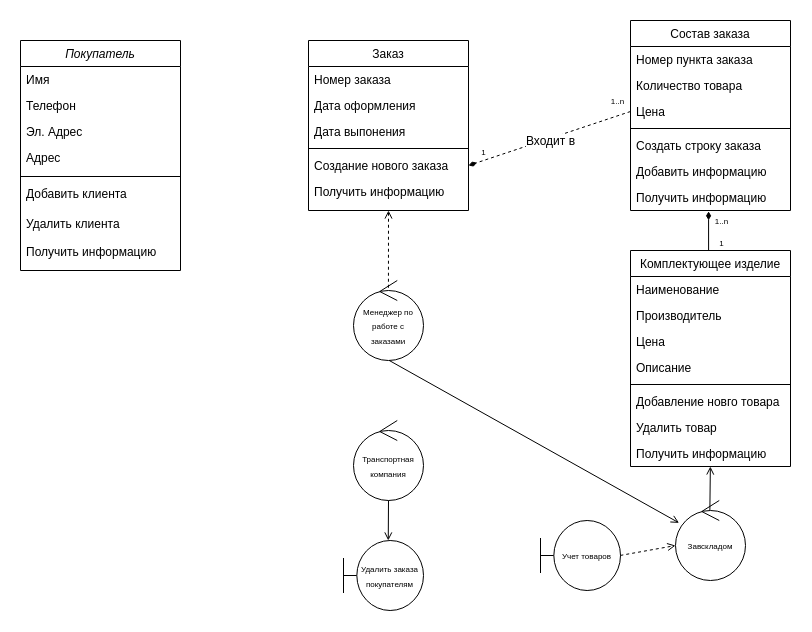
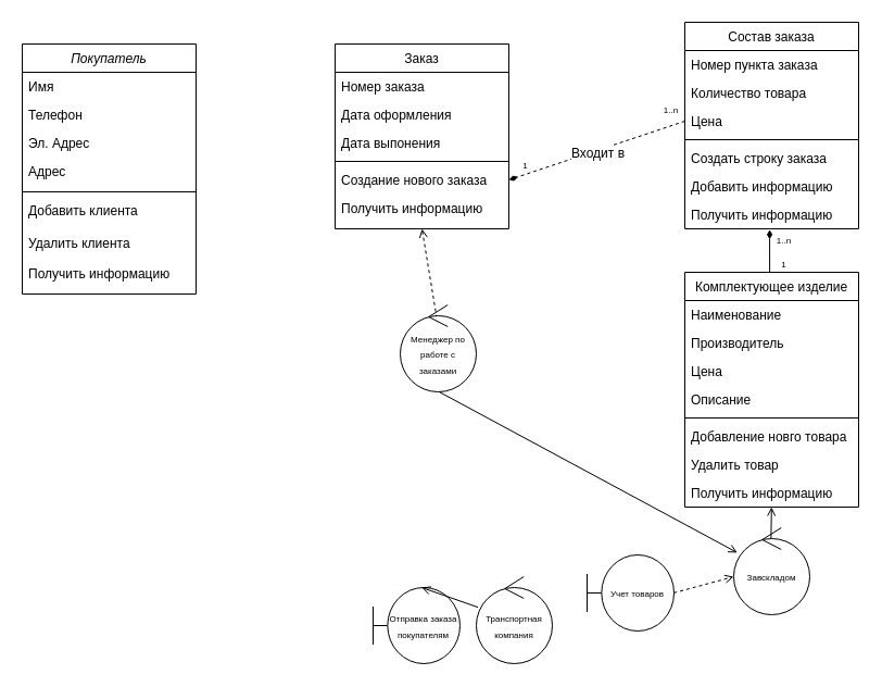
  <mxCell id="0" />
  <mxCell id="1" parent="0" />
  <mxCell id="2" value="Покупатель" style="swimlane;fontStyle=2;align=center;verticalAlign=top;childLayout=stackLayout;horizontal=1;startSize=26;horizontalStack=0;resizeParent=1;resizeLast=0;collapsible=1;marginBottom=0;rounded=0;shadow=0;strokeWidth=1;" parent="1" vertex="1"><mxGeometry x="20" y="40" width="160" height="230" as="geometry"><mxRectangle x="230" y="140" width="160" height="26" as="alternateBounds" /></mxGeometry></mxCell>
  <mxCell id="3" value="Имя" style="text;align=left;verticalAlign=top;spacingLeft=4;spacingRight=4;overflow=hidden;rotatable=0;points=[[0,0.5],[1,0.5]];portConstraint=eastwest;" parent="2" vertex="1"><mxGeometry y="26" width="160" height="26" as="geometry" /></mxCell>
  <mxCell id="4" value="Телефон" style="text;align=left;verticalAlign=top;spacingLeft=4;spacingRight=4;overflow=hidden;rotatable=0;points=[[0,0.5],[1,0.5]];portConstraint=eastwest;rounded=0;shadow=0;html=0;" parent="2" vertex="1"><mxGeometry y="52" width="160" height="26" as="geometry" /></mxCell>
  <mxCell id="5" value="Эл. Адрес" style="text;align=left;verticalAlign=top;spacingLeft=4;spacingRight=4;overflow=hidden;rotatable=0;points=[[0,0.5],[1,0.5]];portConstraint=eastwest;rounded=0;shadow=0;html=0;" parent="2" vertex="1"><mxGeometry y="78" width="160" height="26" as="geometry" /></mxCell>
  <mxCell id="6" value="Адрес" style="text;align=left;verticalAlign=top;spacingLeft=4;spacingRight=4;overflow=hidden;rotatable=0;points=[[0,0.5],[1,0.5]];portConstraint=eastwest;" parent="2" vertex="1"><mxGeometry y="104" width="160" height="28" as="geometry" /></mxCell>
  <mxCell id="7" value="" style="line;html=1;strokeWidth=1;align=left;verticalAlign=middle;spacingTop=-1;spacingLeft=3;spacingRight=3;rotatable=0;labelPosition=right;points=[];portConstraint=eastwest;" parent="2" vertex="1"><mxGeometry y="132" width="160" height="8" as="geometry" /></mxCell>
  <mxCell id="8" value="Добавить клиента" style="text;align=left;verticalAlign=top;spacingLeft=4;spacingRight=4;overflow=hidden;rotatable=0;points=[[0,0.5],[1,0.5]];portConstraint=eastwest;" parent="2" vertex="1"><mxGeometry y="140" width="160" height="30" as="geometry" /></mxCell>
  <mxCell id="9" value="Удалить клиента" style="text;align=left;verticalAlign=top;spacingLeft=4;spacingRight=4;overflow=hidden;rotatable=0;points=[[0,0.5],[1,0.5]];portConstraint=eastwest;" parent="2" vertex="1"><mxGeometry y="170" width="160" height="28" as="geometry" /></mxCell>
  <mxCell id="10" value="Получить информацию" style="text;align=left;verticalAlign=top;spacingLeft=4;spacingRight=4;overflow=hidden;rotatable=0;points=[[0,0.5],[1,0.5]];portConstraint=eastwest;" parent="2" vertex="1"><mxGeometry y="198" width="160" height="28" as="geometry" /></mxCell>
  <mxCell id="11" value="Состав заказа" style="swimlane;fontStyle=0;align=center;verticalAlign=top;childLayout=stackLayout;horizontal=1;startSize=26;horizontalStack=0;resizeParent=1;resizeLast=0;collapsible=1;marginBottom=0;rounded=0;shadow=0;strokeWidth=1;" parent="1" vertex="1"><mxGeometry x="630" y="20" width="160" height="190" as="geometry"><mxRectangle x="130" y="380" width="160" height="26" as="alternateBounds" /></mxGeometry></mxCell>
  <mxCell id="12" value="Номер пункта заказа" style="text;align=left;verticalAlign=top;spacingLeft=4;spacingRight=4;overflow=hidden;rotatable=0;points=[[0,0.5],[1,0.5]];portConstraint=eastwest;" parent="11" vertex="1"><mxGeometry y="26" width="160" height="26" as="geometry" /></mxCell>
  <mxCell id="13" value="Количество товара" style="text;align=left;verticalAlign=top;spacingLeft=4;spacingRight=4;overflow=hidden;rotatable=0;points=[[0,0.5],[1,0.5]];portConstraint=eastwest;rounded=0;shadow=0;html=0;" parent="11" vertex="1"><mxGeometry y="52" width="160" height="26" as="geometry" /></mxCell>
  <mxCell id="14" value="Цена" style="text;align=left;verticalAlign=top;spacingLeft=4;spacingRight=4;overflow=hidden;rotatable=0;points=[[0,0.5],[1,0.5]];portConstraint=eastwest;" parent="11" vertex="1"><mxGeometry y="78" width="160" height="26" as="geometry" /></mxCell>
  <mxCell id="15" value="" style="line;html=1;strokeWidth=1;align=left;verticalAlign=middle;spacingTop=-1;spacingLeft=3;spacingRight=3;rotatable=0;labelPosition=right;points=[];portConstraint=eastwest;" parent="11" vertex="1"><mxGeometry y="104" width="160" height="8" as="geometry" /></mxCell>
  <mxCell id="16" value="Создать строку заказа" style="text;align=left;verticalAlign=top;spacingLeft=4;spacingRight=4;overflow=hidden;rotatable=0;points=[[0,0.5],[1,0.5]];portConstraint=eastwest;fontStyle=0" parent="11" vertex="1"><mxGeometry y="112" width="160" height="26" as="geometry" /></mxCell>
  <mxCell id="17" value="Добавить информацию" style="text;align=left;verticalAlign=top;spacingLeft=4;spacingRight=4;overflow=hidden;rotatable=0;points=[[0,0.5],[1,0.5]];portConstraint=eastwest;fontStyle=0" parent="11" vertex="1"><mxGeometry y="138" width="160" height="26" as="geometry" /></mxCell>
  <mxCell id="18" value="Получить информацию" style="text;align=left;verticalAlign=top;spacingLeft=4;spacingRight=4;overflow=hidden;rotatable=0;points=[[0,0.5],[1,0.5]];portConstraint=eastwest;fontStyle=0" parent="11" vertex="1"><mxGeometry y="164" width="160" height="26" as="geometry" /></mxCell>
  <mxCell id="19" style="edgeStyle=none;rounded=0;orthogonalLoop=1;jettySize=auto;html=1;exitX=0.5;exitY=1;exitDx=0;exitDy=0;entryX=0.499;entryY=0.25;entryDx=0;entryDy=0;entryPerimeter=0;fontSize=12;endArrow=none;endFill=0;startArrow=open;startFill=0;dashed=1;" parent="1" source="20" target="31" edge="1"><mxGeometry relative="1" as="geometry" /></mxCell>
  <mxCell id="20" value="Заказ" style="swimlane;fontStyle=0;align=center;verticalAlign=top;childLayout=stackLayout;horizontal=1;startSize=26;horizontalStack=0;resizeParent=1;resizeLast=0;collapsible=1;marginBottom=0;rounded=0;shadow=0;strokeWidth=1;" parent="1" vertex="1"><mxGeometry x="308" y="40" width="160" height="170" as="geometry"><mxRectangle x="550" y="140" width="160" height="26" as="alternateBounds" /></mxGeometry></mxCell>
  <mxCell id="21" value="Номер заказа" style="text;align=left;verticalAlign=top;spacingLeft=4;spacingRight=4;overflow=hidden;rotatable=0;points=[[0,0.5],[1,0.5]];portConstraint=eastwest;" parent="20" vertex="1"><mxGeometry y="26" width="160" height="26" as="geometry" /></mxCell>
  <mxCell id="22" value="Дата оформления" style="text;align=left;verticalAlign=top;spacingLeft=4;spacingRight=4;overflow=hidden;rotatable=0;points=[[0,0.5],[1,0.5]];portConstraint=eastwest;rounded=0;shadow=0;html=0;" parent="20" vertex="1"><mxGeometry y="52" width="160" height="26" as="geometry" /></mxCell>
  <mxCell id="23" value="Дата выпонения" style="text;align=left;verticalAlign=top;spacingLeft=4;spacingRight=4;overflow=hidden;rotatable=0;points=[[0,0.5],[1,0.5]];portConstraint=eastwest;rounded=0;shadow=0;html=0;" parent="20" vertex="1"><mxGeometry y="78" width="160" height="26" as="geometry" /></mxCell>
  <mxCell id="24" value="" style="line;html=1;strokeWidth=1;align=left;verticalAlign=middle;spacingTop=-1;spacingLeft=3;spacingRight=3;rotatable=0;labelPosition=right;points=[];portConstraint=eastwest;" parent="20" vertex="1"><mxGeometry y="104" width="160" height="8" as="geometry" /></mxCell>
  <mxCell id="25" value="Создание нового заказа" style="text;align=left;verticalAlign=top;spacingLeft=4;spacingRight=4;overflow=hidden;rotatable=0;points=[[0,0.5],[1,0.5]];portConstraint=eastwest;" parent="20" vertex="1"><mxGeometry y="112" width="160" height="26" as="geometry" /></mxCell>
  <mxCell id="26" value="Получить информацию" style="text;align=left;verticalAlign=top;spacingLeft=4;spacingRight=4;overflow=hidden;rotatable=0;points=[[0,0.5],[1,0.5]];portConstraint=eastwest;" parent="20" vertex="1"><mxGeometry y="138" width="160" height="26" as="geometry" /></mxCell>
  <mxCell id="27" style="rounded=0;orthogonalLoop=1;jettySize=auto;html=1;exitX=0;exitY=0.5;exitDx=0;exitDy=0;entryX=1;entryY=0.5;entryDx=0;entryDy=0;dashed=1;fontSize=12;endArrow=diamondThin;endFill=1;" parent="1" source="14" target="25" edge="1"><mxGeometry relative="1" as="geometry" /></mxCell>
  <mxCell id="28" value="&lt;font style=&quot;font-size: 8px;&quot;&gt;1&lt;/font&gt;" style="edgeLabel;html=1;align=center;verticalAlign=middle;resizable=0;points=[];fontSize=12;" parent="27" vertex="1" connectable="0"><mxGeometry x="0.816" y="-2" relative="1" as="geometry"><mxPoint y="-8" as="offset" /></mxGeometry></mxCell>
  <mxCell id="29" value="&lt;font style=&quot;font-size: 8px;&quot;&gt;1..n&lt;/font&gt;" style="edgeLabel;html=1;align=center;verticalAlign=middle;resizable=0;points=[];fontSize=12;" parent="27" vertex="1" connectable="0"><mxGeometry x="-0.829" y="1" relative="1" as="geometry"><mxPoint y="-17" as="offset" /></mxGeometry></mxCell>
  <mxCell id="30" value="Входит в" style="edgeLabel;html=1;align=center;verticalAlign=middle;resizable=0;points=[];fontSize=12;" parent="27" vertex="1" connectable="0"><mxGeometry x="0.109" y="-1" relative="1" as="geometry"><mxPoint x="10" as="offset" /></mxGeometry></mxCell>
- <mxCell id="31" value="&lt;font style=&quot;font-size: 8px;&quot;&gt;Менеджер по работе с заказами&lt;/font&gt;" style="ellipse;shape=umlControl;whiteSpace=wrap;html=1;fontSize=12;" parent="1" vertex="1"><mxGeometry x="353" y="280" width="70" height="80" as="geometry" /></mxCell>
+ <mxCell id="31" value="&lt;font style=&quot;font-size: 8px;&quot;&gt;Менеджер по работе с заказами&lt;/font&gt;" style="ellipse;shape=umlControl;whiteSpace=wrap;html=1;fontSize=12;" parent="1" vertex="1"><mxGeometry x="368" y="280" width="70" height="80" as="geometry" /></mxCell>
  <mxCell id="32" style="edgeStyle=orthogonalEdgeStyle;rounded=0;orthogonalLoop=1;jettySize=auto;html=1;exitX=0.5;exitY=0;exitDx=0;exitDy=0;entryX=0.488;entryY=1.032;entryDx=0;entryDy=0;entryPerimeter=0;endArrow=diamondThin;endFill=1;" parent="1" source="35" target="18" edge="1"><mxGeometry relative="1" as="geometry" /></mxCell>
  <mxCell id="33" value="&lt;font style=&quot;font-size: 8px;&quot;&gt;1..n&lt;/font&gt;" style="edgeLabel;html=1;align=center;verticalAlign=middle;resizable=0;points=[];" parent="32" vertex="1" connectable="0"><mxGeometry x="0.547" relative="1" as="geometry"><mxPoint x="12" as="offset" /></mxGeometry></mxCell>
  <mxCell id="34" value="1" style="edgeLabel;html=1;align=center;verticalAlign=middle;resizable=0;points=[];fontSize=8;" parent="32" vertex="1" connectable="0"><mxGeometry x="-0.551" y="-1" relative="1" as="geometry"><mxPoint x="11" as="offset" /></mxGeometry></mxCell>
  <mxCell id="35" value="Комплектующее изделие" style="swimlane;fontStyle=0;align=center;verticalAlign=top;childLayout=stackLayout;horizontal=1;startSize=26;horizontalStack=0;resizeParent=1;resizeLast=0;collapsible=1;marginBottom=0;rounded=0;shadow=0;strokeWidth=1;" parent="1" vertex="1"><mxGeometry x="630" y="250" width="160" height="216" as="geometry"><mxRectangle x="130" y="380" width="160" height="26" as="alternateBounds" /></mxGeometry></mxCell>
  <mxCell id="36" value="Наименование" style="text;align=left;verticalAlign=top;spacingLeft=4;spacingRight=4;overflow=hidden;rotatable=0;points=[[0,0.5],[1,0.5]];portConstraint=eastwest;" parent="35" vertex="1"><mxGeometry y="26" width="160" height="26" as="geometry" /></mxCell>
  <mxCell id="37" value="Производитель" style="text;align=left;verticalAlign=top;spacingLeft=4;spacingRight=4;overflow=hidden;rotatable=0;points=[[0,0.5],[1,0.5]];portConstraint=eastwest;rounded=0;shadow=0;html=0;" parent="35" vertex="1"><mxGeometry y="52" width="160" height="26" as="geometry" /></mxCell>
  <mxCell id="38" value="Цена" style="text;align=left;verticalAlign=top;spacingLeft=4;spacingRight=4;overflow=hidden;rotatable=0;points=[[0,0.5],[1,0.5]];portConstraint=eastwest;" parent="35" vertex="1"><mxGeometry y="78" width="160" height="26" as="geometry" /></mxCell>
  <mxCell id="39" value="Описание" style="text;align=left;verticalAlign=top;spacingLeft=4;spacingRight=4;overflow=hidden;rotatable=0;points=[[0,0.5],[1,0.5]];portConstraint=eastwest;fontStyle=0" parent="35" vertex="1"><mxGeometry y="104" width="160" height="26" as="geometry" /></mxCell>
  <mxCell id="40" value="" style="line;html=1;strokeWidth=1;align=left;verticalAlign=middle;spacingTop=-1;spacingLeft=3;spacingRight=3;rotatable=0;labelPosition=right;points=[];portConstraint=eastwest;" parent="35" vertex="1"><mxGeometry y="130" width="160" height="8" as="geometry" /></mxCell>
  <mxCell id="41" value="Добавление новго товара" style="text;align=left;verticalAlign=top;spacingLeft=4;spacingRight=4;overflow=hidden;rotatable=0;points=[[0,0.5],[1,0.5]];portConstraint=eastwest;fontStyle=0" parent="35" vertex="1"><mxGeometry y="138" width="160" height="26" as="geometry" /></mxCell>
  <mxCell id="42" value="Удалить товар" style="text;align=left;verticalAlign=top;spacingLeft=4;spacingRight=4;overflow=hidden;rotatable=0;points=[[0,0.5],[1,0.5]];portConstraint=eastwest;fontStyle=0" parent="35" vertex="1"><mxGeometry y="164" width="160" height="26" as="geometry" /></mxCell>
  <mxCell id="43" value="Получить информацию" style="text;align=left;verticalAlign=top;spacingLeft=4;spacingRight=4;overflow=hidden;rotatable=0;points=[[0,0.5],[1,0.5]];portConstraint=eastwest;fontStyle=0" parent="35" vertex="1"><mxGeometry y="190" width="160" height="26" as="geometry" /></mxCell>
- <mxCell id="44" value="&lt;font style=&quot;font-size: 8px;&quot;&gt;Учет товаров&lt;/font&gt;" style="shape=umlBoundary;whiteSpace=wrap;html=1;fontSize=12;" parent="1" vertex="1"><mxGeometry x="540" y="520" width="80" height="70" as="geometry" /></mxCell>
- <mxCell id="45" value="&lt;font style=&quot;font-size: 8px;&quot;&gt;Завскладом&lt;/font&gt;" style="ellipse;shape=umlControl;whiteSpace=wrap;html=1;fontSize=12;" parent="1" vertex="1"><mxGeometry x="675" y="500" width="70" height="80" as="geometry" /></mxCell>
+ <mxCell id="44" value="&lt;font style=&quot;font-size: 8px;&quot;&gt;Учет товаров&lt;/font&gt;" style="shape=umlBoundary;whiteSpace=wrap;html=1;fontSize=12;" parent="1" vertex="1"><mxGeometry x="540" y="510" width="80" height="70" as="geometry" /></mxCell>
+ <mxCell id="45" value="&lt;font style=&quot;font-size: 8px;&quot;&gt;Завскладом&lt;/font&gt;" style="ellipse;shape=umlControl;whiteSpace=wrap;html=1;fontSize=12;" parent="1" vertex="1"><mxGeometry x="675" y="485" width="70" height="80" as="geometry" /></mxCell>
  <mxCell id="46" value="" style="endArrow=open;endFill=1;endSize=6;html=1;rounded=0;fontSize=8;jumpSize=6;exitX=0.491;exitY=0.123;exitDx=0;exitDy=0;exitPerimeter=0;" parent="1" source="45" target="43" edge="1"><mxGeometry width="160" relative="1" as="geometry"><mxPoint x="470" y="390" as="sourcePoint" /><mxPoint x="630" y="390" as="targetPoint" /></mxGeometry></mxCell>
  <mxCell id="47" value="" style="endArrow=open;endFill=1;endSize=6;html=1;rounded=0;fontSize=8;jumpSize=6;exitX=0.998;exitY=0.499;exitDx=0;exitDy=0;exitPerimeter=0;entryX=0;entryY=0.563;entryDx=0;entryDy=0;entryPerimeter=0;dashed=1;" parent="1" source="44" target="45" edge="1"><mxGeometry width="160" relative="1" as="geometry"><mxPoint x="719.37" y="519.84" as="sourcePoint" /><mxPoint x="719.856" y="476" as="targetPoint" /></mxGeometry></mxCell>
- <mxCell id="48" value="&lt;span style=&quot;font-size: 8px;&quot;&gt;Удалить заказа покупателям&lt;/span&gt;" style="shape=umlBoundary;whiteSpace=wrap;html=1;fontSize=12;" parent="1" vertex="1"><mxGeometry x="343" y="540" width="80" height="70" as="geometry" /></mxCell>
- <mxCell id="49" value="&lt;font style=&quot;font-size: 8px;&quot;&gt;Транспортная&lt;br&gt;компания&lt;/font&gt;" style="ellipse;shape=umlControl;whiteSpace=wrap;html=1;" vertex="1" parent="1"><mxGeometry x="353" y="420" width="70" height="80" as="geometry" /></mxCell>
+ <mxCell id="48" value="&lt;span style=&quot;font-size: 8px;&quot;&gt;Отправка заказа покупателям&lt;/span&gt;" style="shape=umlBoundary;whiteSpace=wrap;html=1;fontSize=12;" parent="1" vertex="1"><mxGeometry x="343" y="540" width="80" height="70" as="geometry" /></mxCell>
+ <mxCell id="49" value="&lt;font style=&quot;font-size: 8px;&quot;&gt;Транспортная&lt;br&gt;компания&lt;/font&gt;" style="ellipse;shape=umlControl;whiteSpace=wrap;html=1;" vertex="1" parent="1"><mxGeometry x="438" y="530" width="70" height="80" as="geometry" /></mxCell>
  <mxCell id="50" value="" style="endArrow=open;endFill=1;endSize=6;html=1;rounded=0;fontSize=8;exitX=0.507;exitY=0.998;exitDx=0;exitDy=0;exitPerimeter=0;" edge="1" parent="1" source="31" target="45"><mxGeometry width="160" relative="1" as="geometry"><mxPoint x="250" y="420" as="sourcePoint" /><mxPoint x="410" y="420" as="targetPoint" /></mxGeometry></mxCell>
  <mxCell id="51" value="" style="endArrow=open;endFill=1;endSize=6;html=1;rounded=0;fontSize=8;entryX=0.505;entryY=0.104;entryDx=0;entryDy=0;entryPerimeter=0;" edge="1" parent="1" source="49"><mxGeometry width="160" relative="1" as="geometry"><mxPoint x="387.76" y="473.28" as="sourcePoint" /><mxPoint x="387.76" y="540" as="targetPoint" /></mxGeometry></mxCell>
